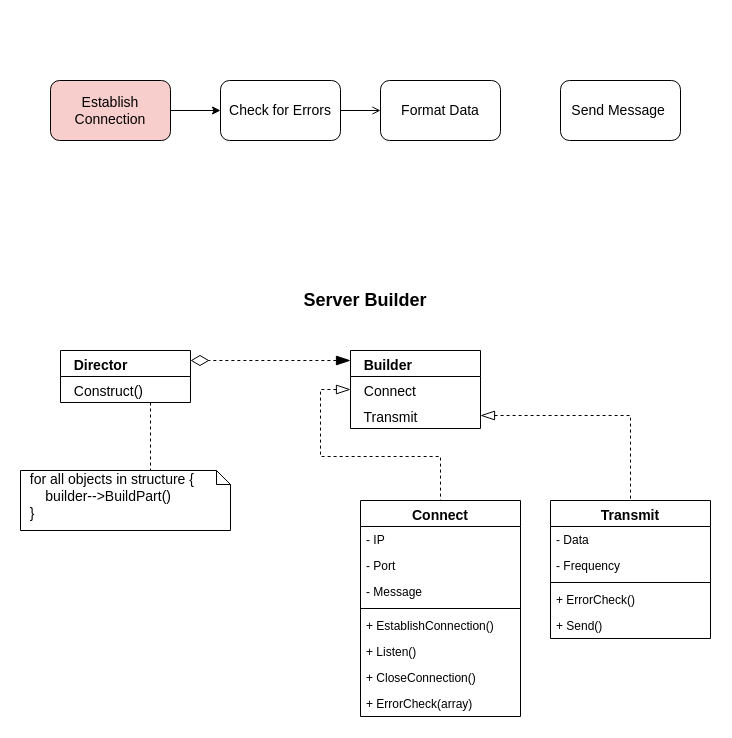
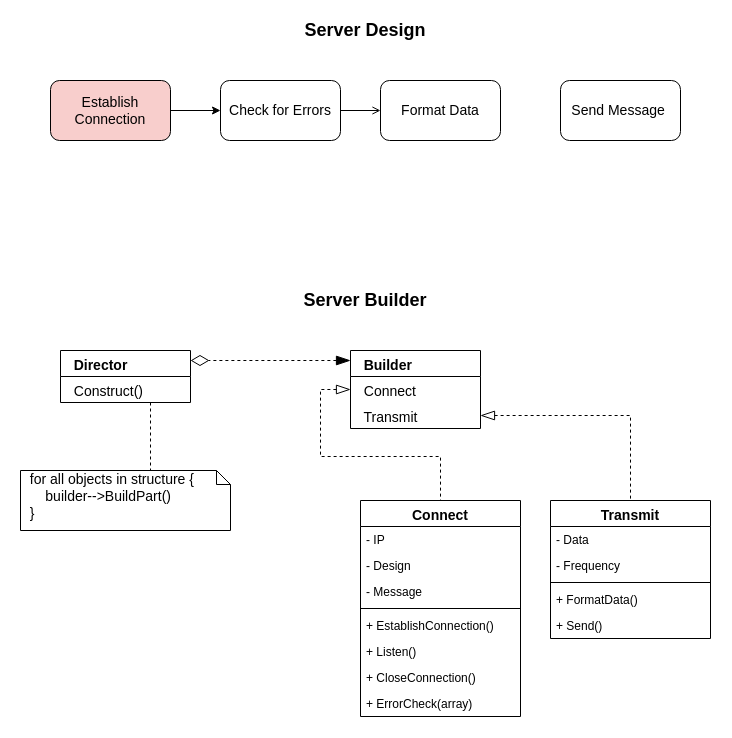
  <mxCell id="0" />
  <mxCell id="1" parent="0" />
  <mxCell id="2" value="" style="edgeStyle=orthogonalEdgeStyle;rounded=0;orthogonalLoop=1;jettySize=auto;html=1;" edge="1" parent="1" source="3" target="5"><mxGeometry relative="1" as="geometry" /></mxCell>
  <mxCell id="3" value="&lt;span style=&quot;font-size: 14px&quot;&gt;Establish Connection&lt;/span&gt;" style="rounded=1;whiteSpace=wrap;html=1;fillColor=#f8cecc;" vertex="1" parent="1"><mxGeometry x="50" y="80" width="120" height="60" as="geometry" /></mxCell>
  <mxCell id="4" value="" style="edgeStyle=orthogonalEdgeStyle;rounded=0;orthogonalLoop=1;jettySize=auto;html=1;endArrow=open;" edge="1" parent="1" source="5" target="6"><mxGeometry relative="1" as="geometry" /></mxCell>
  <mxCell id="5" value="&lt;span style=&quot;font-size: 14px&quot;&gt;Check for Errors&lt;/span&gt;" style="rounded=1;whiteSpace=wrap;html=1;" vertex="1" parent="1"><mxGeometry x="220" y="80" width="120" height="60" as="geometry" /></mxCell>
  <mxCell id="6" value="&lt;span style=&quot;font-size: 14px&quot;&gt;Format Data&lt;/span&gt;" style="rounded=1;whiteSpace=wrap;html=1;" vertex="1" parent="1"><mxGeometry x="380" y="80" width="120" height="60" as="geometry" /></mxCell>
  <mxCell id="7" value="&lt;span style=&quot;font-size: 14px&quot;&gt;Send Message&amp;nbsp;&lt;/span&gt;" style="rounded=1;whiteSpace=wrap;html=1;" vertex="1" parent="1"><mxGeometry x="560" y="80" width="120" height="60" as="geometry" /></mxCell>
+ <mxCell id="8" value="&lt;font style=&quot;font-size: 18px;&quot;&gt;&lt;b style=&quot;font-size: 18px;&quot;&gt;Server Design&lt;/b&gt;&lt;/font&gt;" style="text;html=1;strokeColor=none;fillColor=none;align=center;verticalAlign=middle;whiteSpace=wrap;rounded=0;fontSize=18;" vertex="1" parent="1"><mxGeometry x="285" y="20" width="160" height="20" as="geometry" /></mxCell>
  <mxCell id="9" value="&lt;font style=&quot;font-size: 18px&quot;&gt;&lt;b style=&quot;font-size: 18px&quot;&gt;Server Builder&lt;/b&gt;&lt;/font&gt;" style="text;html=1;strokeColor=none;fillColor=none;align=center;verticalAlign=middle;whiteSpace=wrap;rounded=0;fontSize=18;" vertex="1" parent="1"><mxGeometry x="285" y="290" width="160" height="20" as="geometry" /></mxCell>
  <mxCell id="10" value="" style="endArrow=oval;html=1;edgeStyle=orthogonalEdgeStyle;fontSize=14;dashed=1;endFill=0;" edge="1" parent="1"><mxGeometry relative="1" as="geometry"><mxPoint x="150" y="402" as="sourcePoint" /><mxPoint x="150" y="480" as="targetPoint" /></mxGeometry></mxCell>
  <mxCell id="11" value="&amp;nbsp; for all objects in structure {&lt;br&gt;&amp;nbsp; &amp;nbsp; &amp;nbsp; builder--&amp;gt;BuildPart()&lt;br&gt;&amp;nbsp; }" style="shape=note;whiteSpace=wrap;html=1;size=14;verticalAlign=top;align=left;spacingTop=-6;fontSize=14;" vertex="1" parent="1"><mxGeometry x="20" y="470" width="210" height="60" as="geometry" /></mxCell>
  <mxCell id="12" value="" style="endArrow=diamondThin;endFill=0;endSize=16;html=1;dashed=1;fontSize=14;startArrow=blockThin;startFill=1;targetPerimeterSpacing=0;startSize=12;" edge="1" parent="1"><mxGeometry width="160" relative="1" as="geometry"><mxPoint x="350" y="360" as="sourcePoint" /><mxPoint x="190" y="360" as="targetPoint" /></mxGeometry></mxCell>
  <mxCell id="13" style="edgeStyle=orthogonalEdgeStyle;rounded=0;orthogonalLoop=1;jettySize=auto;html=1;exitX=0;exitY=0.5;exitDx=0;exitDy=0;entryX=0.5;entryY=0;entryDx=0;entryDy=0;dashed=1;startArrow=blockThin;startFill=0;startSize=12;endArrow=none;endFill=0;endSize=16;targetPerimeterSpacing=0;fontSize=14;" edge="1" parent="1" source="18" target="20"><mxGeometry relative="1" as="geometry" /></mxCell>
  <mxCell id="14" style="edgeStyle=orthogonalEdgeStyle;rounded=0;orthogonalLoop=1;jettySize=auto;html=1;dashed=1;startArrow=blockThin;startFill=0;startSize=12;endArrow=none;endFill=0;endSize=16;targetPerimeterSpacing=0;fontSize=14;entryX=0.5;entryY=0;entryDx=0;entryDy=0;" edge="1" parent="1" source="19" target="29"><mxGeometry relative="1" as="geometry" /></mxCell>
  <mxCell id="15" value="   Director" style="swimlane;fontStyle=1;align=left;verticalAlign=top;childLayout=stackLayout;horizontal=1;startSize=26;horizontalStack=0;resizeParent=1;resizeParentMax=0;resizeLast=0;collapsible=1;marginBottom=0;fontSize=14;" vertex="1" parent="1"><mxGeometry x="60" y="350" width="130" height="52" as="geometry" /></mxCell>
  <mxCell id="16" value="  Construct()" style="text;strokeColor=none;fillColor=none;align=left;verticalAlign=top;spacingLeft=4;spacingRight=4;overflow=hidden;rotatable=0;points=[[0,0.5],[1,0.5]];portConstraint=eastwest;fontSize=14;" vertex="1" parent="15"><mxGeometry y="26" width="130" height="26" as="geometry" /></mxCell>
  <mxCell id="17" value="   Builder" style="swimlane;fontStyle=1;align=left;verticalAlign=top;childLayout=stackLayout;horizontal=1;startSize=26;horizontalStack=0;resizeParent=1;resizeParentMax=0;resizeLast=0;collapsible=1;marginBottom=0;fontSize=14;" vertex="1" parent="1"><mxGeometry x="350" y="350" width="130" height="78" as="geometry" /></mxCell>
  <mxCell id="18" value="  Connect" style="text;strokeColor=none;fillColor=none;align=left;verticalAlign=top;spacingLeft=4;spacingRight=4;overflow=hidden;rotatable=0;points=[[0,0.5],[1,0.5]];portConstraint=eastwest;fontSize=14;" vertex="1" parent="17"><mxGeometry y="26" width="130" height="26" as="geometry" /></mxCell>
  <mxCell id="19" value="  Transmit " style="text;strokeColor=none;fillColor=none;align=left;verticalAlign=top;spacingLeft=4;spacingRight=4;overflow=hidden;rotatable=0;points=[[0,0.5],[1,0.5]];portConstraint=eastwest;fontSize=14;" vertex="1" parent="17"><mxGeometry y="52" width="130" height="26" as="geometry" /></mxCell>
  <mxCell id="20" value="Connect" style="swimlane;fontStyle=1;align=center;verticalAlign=top;childLayout=stackLayout;horizontal=1;startSize=26;horizontalStack=0;resizeParent=1;resizeParentMax=0;resizeLast=0;collapsible=1;marginBottom=0;fontSize=14;" vertex="1" parent="1"><mxGeometry x="360" y="500" width="160" height="216" as="geometry" /></mxCell>
  <mxCell id="21" value="- IP" style="text;strokeColor=none;fillColor=none;align=left;verticalAlign=top;spacingLeft=4;spacingRight=4;overflow=hidden;rotatable=0;points=[[0,0.5],[1,0.5]];portConstraint=eastwest;" vertex="1" parent="20"><mxGeometry y="26" width="160" height="26" as="geometry" /></mxCell>
- <mxCell id="22" value="- Port" style="text;strokeColor=none;fillColor=none;align=left;verticalAlign=top;spacingLeft=4;spacingRight=4;overflow=hidden;rotatable=0;points=[[0,0.5],[1,0.5]];portConstraint=eastwest;" vertex="1" parent="20"><mxGeometry y="52" width="160" height="26" as="geometry" /></mxCell>
+ <mxCell id="22" value="- Design" style="text;strokeColor=none;fillColor=none;align=left;verticalAlign=top;spacingLeft=4;spacingRight=4;overflow=hidden;rotatable=0;points=[[0,0.5],[1,0.5]];portConstraint=eastwest;" vertex="1" parent="20"><mxGeometry y="52" width="160" height="26" as="geometry" /></mxCell>
  <mxCell id="23" value="- Message" style="text;strokeColor=none;fillColor=none;align=left;verticalAlign=top;spacingLeft=4;spacingRight=4;overflow=hidden;rotatable=0;points=[[0,0.5],[1,0.5]];portConstraint=eastwest;" vertex="1" parent="20"><mxGeometry y="78" width="160" height="26" as="geometry" /></mxCell>
  <mxCell id="24" value="" style="line;strokeWidth=1;fillColor=none;align=left;verticalAlign=middle;spacingTop=-1;spacingLeft=3;spacingRight=3;rotatable=0;labelPosition=right;points=[];portConstraint=eastwest;" vertex="1" parent="20"><mxGeometry y="104" width="160" height="8" as="geometry" /></mxCell>
  <mxCell id="25" value="+ EstablishConnection()" style="text;strokeColor=none;fillColor=none;align=left;verticalAlign=top;spacingLeft=4;spacingRight=4;overflow=hidden;rotatable=0;points=[[0,0.5],[1,0.5]];portConstraint=eastwest;" vertex="1" parent="20"><mxGeometry y="112" width="160" height="26" as="geometry" /></mxCell>
  <mxCell id="26" value="+ Listen()" style="text;strokeColor=none;fillColor=none;align=left;verticalAlign=top;spacingLeft=4;spacingRight=4;overflow=hidden;rotatable=0;points=[[0,0.5],[1,0.5]];portConstraint=eastwest;" vertex="1" parent="20"><mxGeometry y="138" width="160" height="26" as="geometry" /></mxCell>
  <mxCell id="27" value="+ CloseConnection()" style="text;strokeColor=none;fillColor=none;align=left;verticalAlign=top;spacingLeft=4;spacingRight=4;overflow=hidden;rotatable=0;points=[[0,0.5],[1,0.5]];portConstraint=eastwest;" vertex="1" parent="20"><mxGeometry y="164" width="160" height="26" as="geometry" /></mxCell>
  <mxCell id="28" value="+ ErrorCheck(array)" style="text;strokeColor=none;fillColor=none;align=left;verticalAlign=top;spacingLeft=4;spacingRight=4;overflow=hidden;rotatable=0;points=[[0,0.5],[1,0.5]];portConstraint=eastwest;" vertex="1" parent="20"><mxGeometry y="190" width="160" height="26" as="geometry" /></mxCell>
  <mxCell id="29" value="Transmit" style="swimlane;fontStyle=1;align=center;verticalAlign=top;childLayout=stackLayout;horizontal=1;startSize=26;horizontalStack=0;resizeParent=1;resizeParentMax=0;resizeLast=0;collapsible=1;marginBottom=0;fontSize=14;" vertex="1" parent="1"><mxGeometry x="550" y="500" width="160" height="138" as="geometry" /></mxCell>
  <mxCell id="30" value="- Data" style="text;strokeColor=none;fillColor=none;align=left;verticalAlign=top;spacingLeft=4;spacingRight=4;overflow=hidden;rotatable=0;points=[[0,0.5],[1,0.5]];portConstraint=eastwest;" vertex="1" parent="29"><mxGeometry y="26" width="160" height="26" as="geometry" /></mxCell>
  <mxCell id="31" value="- Frequency" style="text;strokeColor=none;fillColor=none;align=left;verticalAlign=top;spacingLeft=4;spacingRight=4;overflow=hidden;rotatable=0;points=[[0,0.5],[1,0.5]];portConstraint=eastwest;" vertex="1" parent="29"><mxGeometry y="52" width="160" height="26" as="geometry" /></mxCell>
  <mxCell id="32" value="" style="line;strokeWidth=1;fillColor=none;align=left;verticalAlign=middle;spacingTop=-1;spacingLeft=3;spacingRight=3;rotatable=0;labelPosition=right;points=[];portConstraint=eastwest;" vertex="1" parent="29"><mxGeometry y="78" width="160" height="8" as="geometry" /></mxCell>
- <mxCell id="33" value="+ ErrorCheck()" style="text;strokeColor=none;fillColor=none;align=left;verticalAlign=top;spacingLeft=4;spacingRight=4;overflow=hidden;rotatable=0;points=[[0,0.5],[1,0.5]];portConstraint=eastwest;" vertex="1" parent="29"><mxGeometry y="86" width="160" height="26" as="geometry" /></mxCell>
+ <mxCell id="33" value="+ FormatData()" style="text;strokeColor=none;fillColor=none;align=left;verticalAlign=top;spacingLeft=4;spacingRight=4;overflow=hidden;rotatable=0;points=[[0,0.5],[1,0.5]];portConstraint=eastwest;" vertex="1" parent="29"><mxGeometry y="86" width="160" height="26" as="geometry" /></mxCell>
  <mxCell id="34" value="+ Send()" style="text;strokeColor=none;fillColor=none;align=left;verticalAlign=top;spacingLeft=4;spacingRight=4;overflow=hidden;rotatable=0;points=[[0,0.5],[1,0.5]];portConstraint=eastwest;" vertex="1" parent="29"><mxGeometry y="112" width="160" height="26" as="geometry" /></mxCell>
